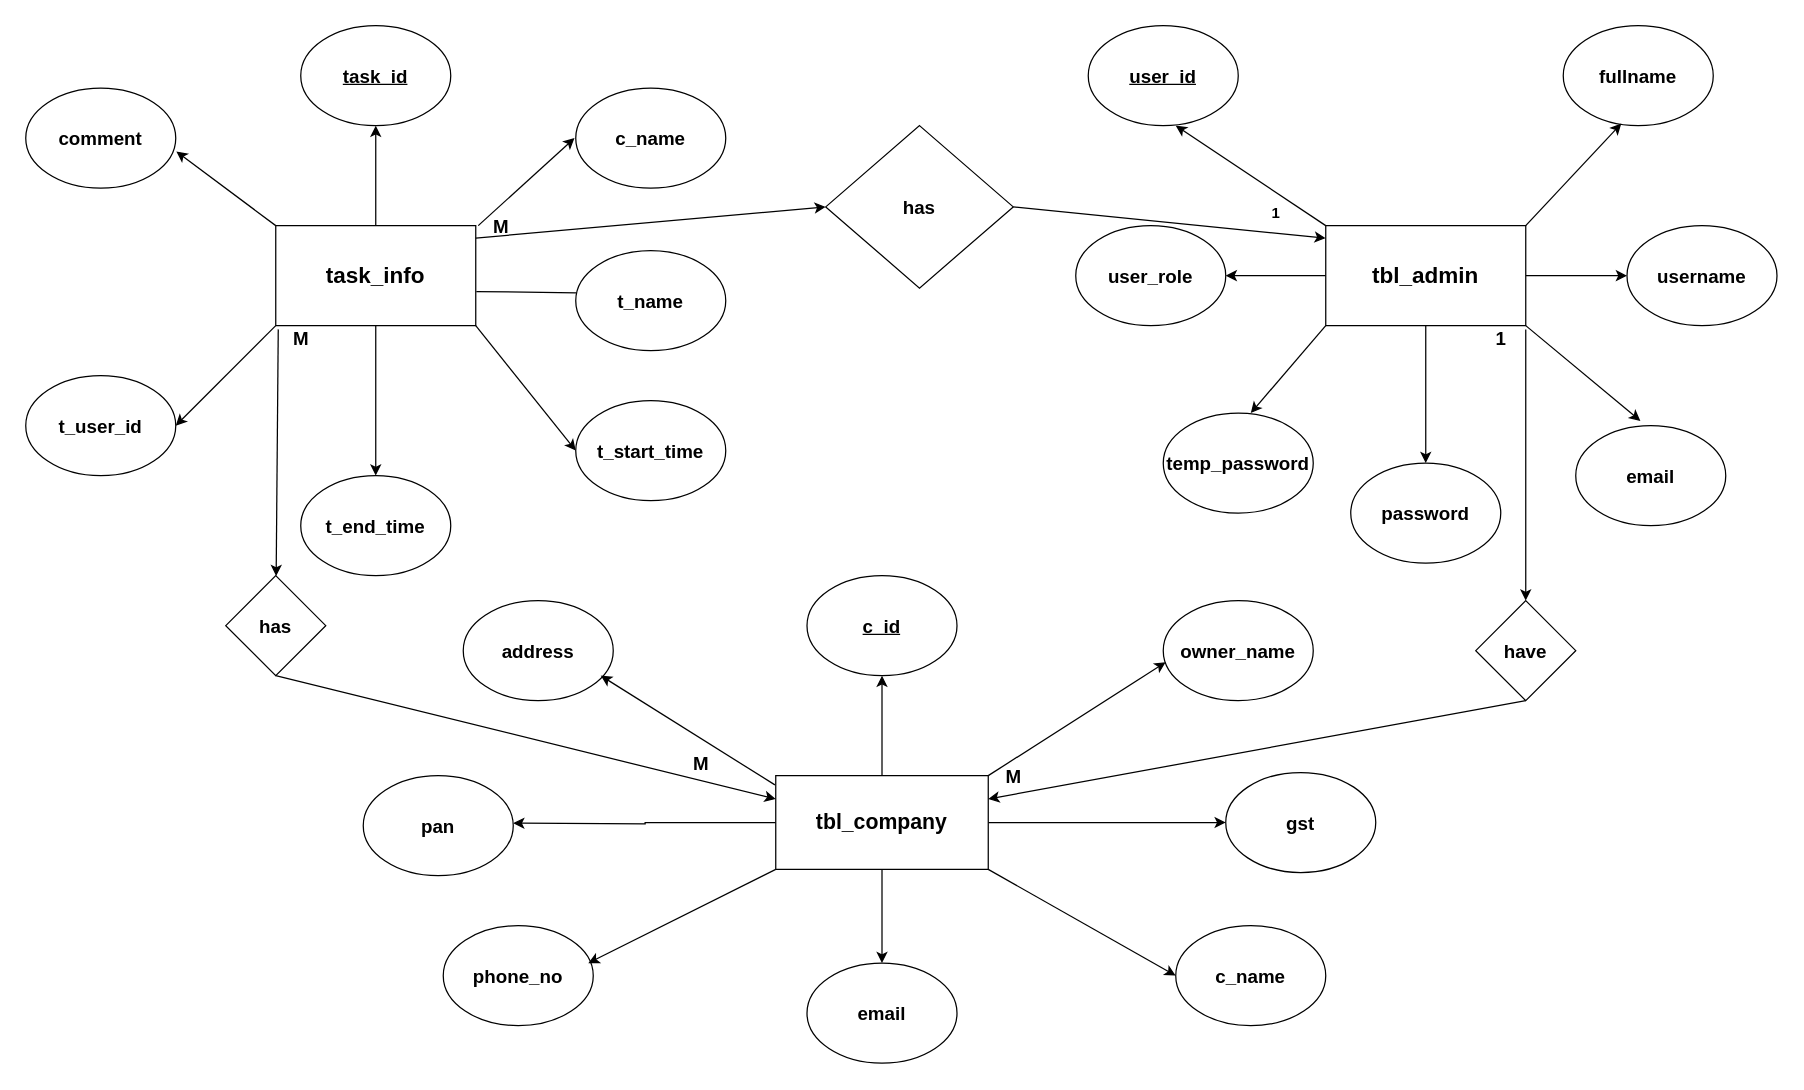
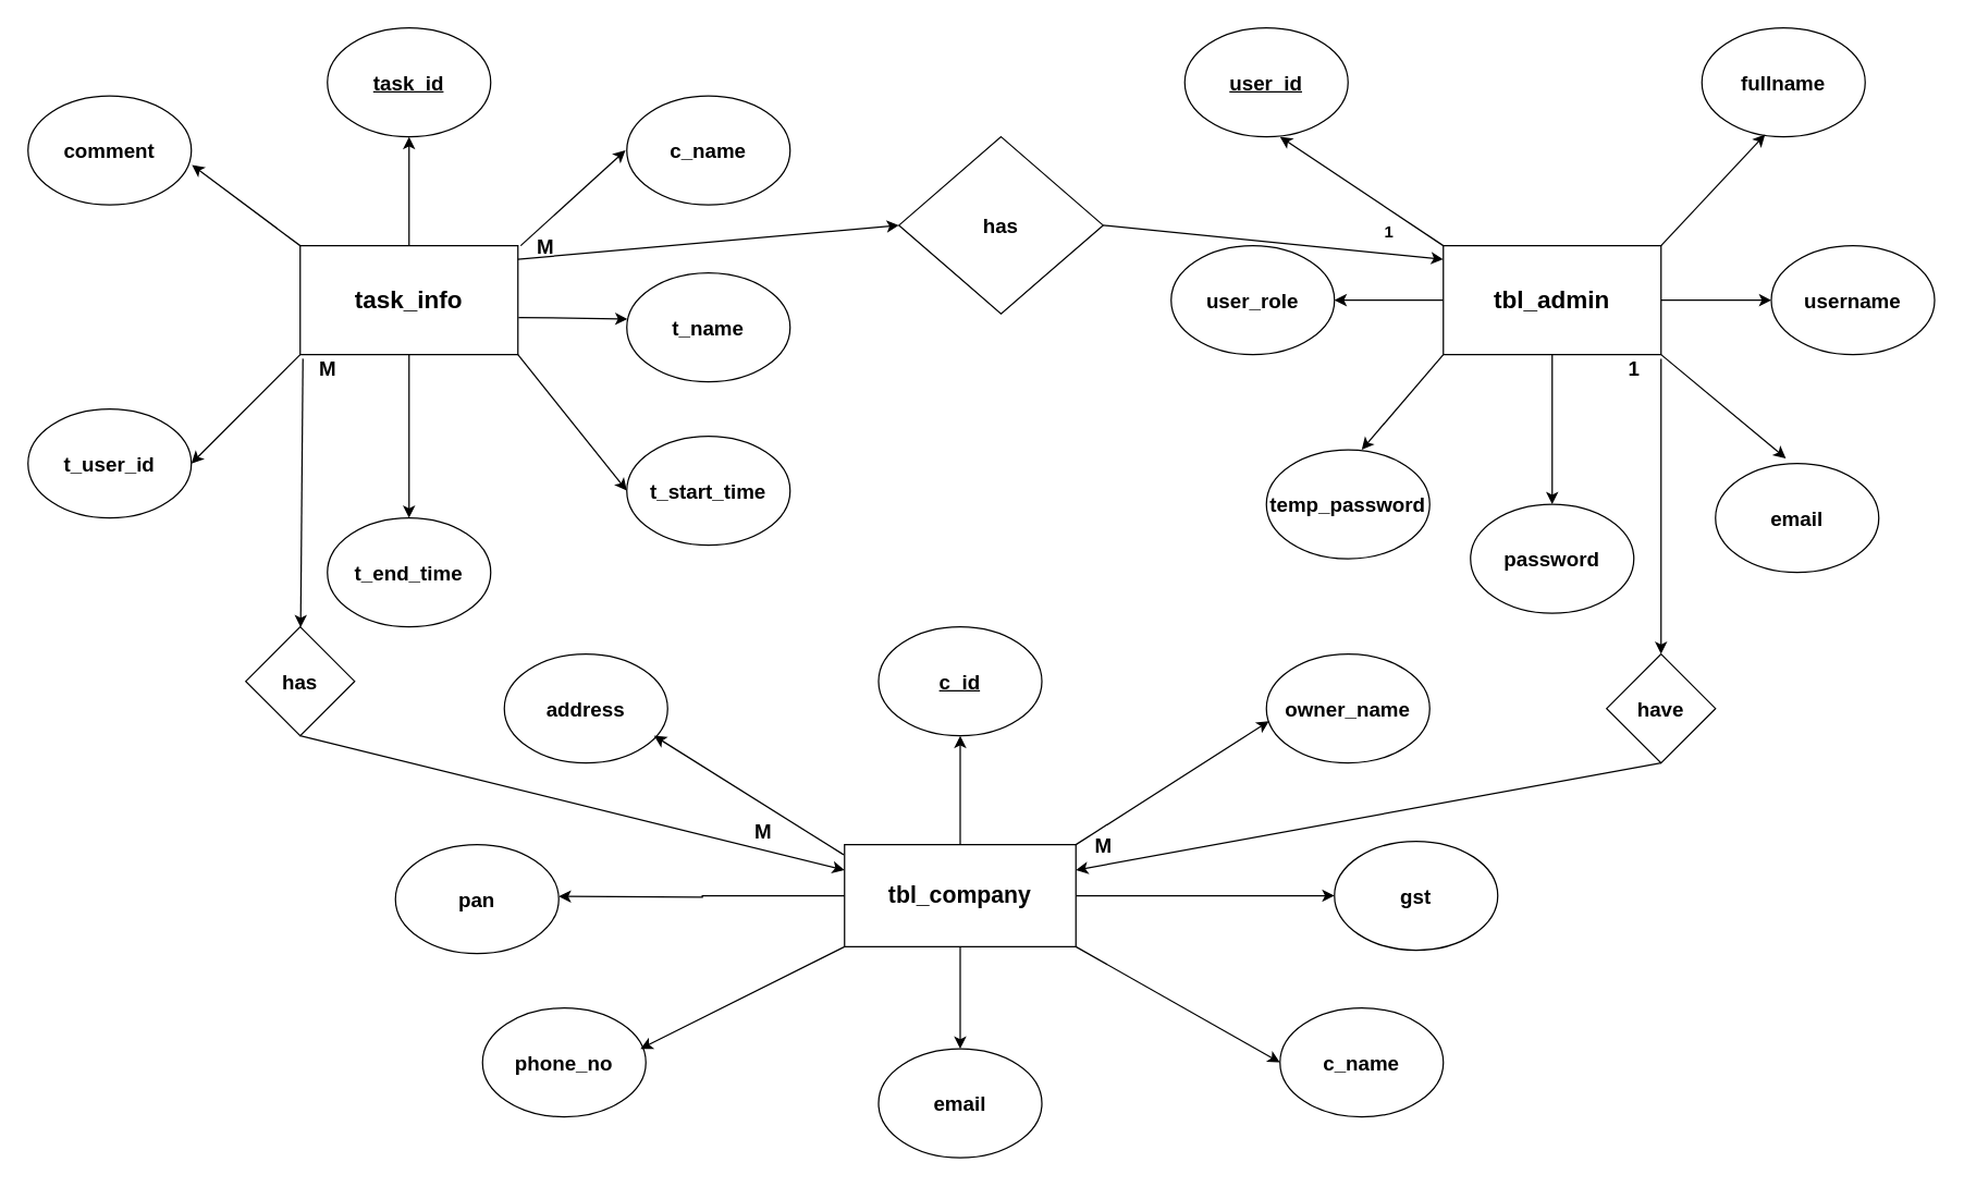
  <mxCell id="0" />
  <mxCell id="1" parent="0" />
  <mxCell id="2" style="edgeStyle=orthogonalEdgeStyle;rounded=0;orthogonalLoop=1;jettySize=auto;html=1;exitX=0.5;exitY=1;exitDx=0;exitDy=0;entryX=0.5;entryY=0;entryDx=0;entryDy=0;" edge="1" parent="1" source="4" target="11"><mxGeometry relative="1" as="geometry" /></mxCell>
  <mxCell id="3" style="edgeStyle=orthogonalEdgeStyle;rounded=0;orthogonalLoop=1;jettySize=auto;html=1;exitX=0.5;exitY=0;exitDx=0;exitDy=0;entryX=0.5;entryY=1;entryDx=0;entryDy=0;" edge="1" parent="1" source="4" target="6"><mxGeometry relative="1" as="geometry" /></mxCell>
  <mxCell id="4" value="&lt;b&gt;&lt;font style=&quot;font-size: 18px&quot;&gt;task_info&lt;/font&gt;&lt;/b&gt;" style="rounded=0;whiteSpace=wrap;html=1;" vertex="1" parent="1"><mxGeometry x="220" y="180" width="160" height="80" as="geometry" /></mxCell>
  <mxCell id="5" value="&lt;b&gt;&lt;font style=&quot;font-size: 15px&quot;&gt;comment&lt;/font&gt;&lt;/b&gt;" style="ellipse;whiteSpace=wrap;html=1;" vertex="1" parent="1"><mxGeometry x="20" y="70" width="120" height="80" as="geometry" /></mxCell>
  <mxCell id="6" value="&lt;b&gt;&lt;u&gt;&lt;font style=&quot;font-size: 15px&quot;&gt;task_id&lt;/font&gt;&lt;/u&gt;&lt;/b&gt;" style="ellipse;whiteSpace=wrap;html=1;" vertex="1" parent="1"><mxGeometry x="240" width="120" height="80" as="geometry" y="20" /></mxCell>
  <mxCell id="7" value="&lt;font style=&quot;font-size: 15px&quot;&gt;&lt;b&gt;c_name&lt;/b&gt;&lt;/font&gt;" style="ellipse;whiteSpace=wrap;html=1;" vertex="1" parent="1"><mxGeometry x="460" y="70" width="120" height="80" as="geometry" /></mxCell>
  <mxCell id="8" value="&lt;b&gt;&lt;font style=&quot;font-size: 15px&quot;&gt;t_start_time&lt;/font&gt;&lt;/b&gt;" style="ellipse;whiteSpace=wrap;html=1;" vertex="1" parent="1"><mxGeometry x="460" y="320" width="120" height="80" as="geometry" /></mxCell>
  <mxCell id="9" value="&lt;b&gt;&lt;font style=&quot;font-size: 15px&quot;&gt;t_name&lt;/font&gt;&lt;/b&gt;" style="ellipse;whiteSpace=wrap;html=1;" vertex="1" parent="1"><mxGeometry x="460" y="200" width="120" height="80" as="geometry" /></mxCell>
  <mxCell id="10" value="&lt;b&gt;&lt;font style=&quot;font-size: 15px&quot;&gt;t_user_id&lt;/font&gt;&lt;/b&gt;" style="ellipse;whiteSpace=wrap;html=1;" vertex="1" parent="1"><mxGeometry x="20" y="300" width="120" height="80" as="geometry" /></mxCell>
  <mxCell id="11" value="&lt;b&gt;&lt;font style=&quot;font-size: 15px&quot;&gt;t_end_time&lt;/font&gt;&lt;/b&gt;" style="ellipse;whiteSpace=wrap;html=1;" vertex="1" parent="1"><mxGeometry x="240" y="380" width="120" height="80" as="geometry" /></mxCell>
- <mxCell id="12" value="" style="endArrow=none;html=1;exitX=1.003;exitY=0.659;exitDx=0;exitDy=0;exitPerimeter=0;entryX=0.004;entryY=0.423;entryDx=0;entryDy=0;entryPerimeter=0;" edge="1" parent="1" source="4" target="9"><mxGeometry width="50" height="50" relative="1" as="geometry"><mxPoint x="390" y="270" as="sourcePoint" /><mxPoint x="470" y="390" as="targetPoint" /></mxGeometry></mxCell>
+ <mxCell id="12" value="" style="endArrow=classic;html=1;exitX=1.003;exitY=0.659;exitDx=0;exitDy=0;exitPerimeter=0;entryX=0.004;entryY=0.423;entryDx=0;entryDy=0;entryPerimeter=0;" edge="1" parent="1" source="4" target="9"><mxGeometry width="50" height="50" relative="1" as="geometry"><mxPoint x="390" y="270" as="sourcePoint" /><mxPoint x="470" y="390" as="targetPoint" /></mxGeometry></mxCell>
  <mxCell id="13" value="" style="endArrow=classic;html=1;exitX=1;exitY=1;exitDx=0;exitDy=0;entryX=0;entryY=0.5;entryDx=0;entryDy=0;" edge="1" parent="1" source="4" target="8"><mxGeometry width="50" height="50" relative="1" as="geometry"><mxPoint x="390.48" y="242.72" as="sourcePoint" /><mxPoint x="470.48" y="243.84" as="targetPoint" /></mxGeometry></mxCell>
  <mxCell id="14" value="" style="endArrow=classic;html=1;" edge="1" parent="1"><mxGeometry width="50" height="50" relative="1" as="geometry"><mxPoint x="382" y="180" as="sourcePoint" /><mxPoint x="459" y="110" as="targetPoint" /></mxGeometry></mxCell>
  <mxCell id="15" value="" style="endArrow=classic;html=1;exitX=1;exitY=1;exitDx=0;exitDy=0;entryX=1;entryY=0.5;entryDx=0;entryDy=0;" edge="1" parent="1" target="10"><mxGeometry width="50" height="50" relative="1" as="geometry"><mxPoint x="220" y="260" as="sourcePoint" /><mxPoint x="300" y="360" as="targetPoint" /></mxGeometry></mxCell>
  <mxCell id="16" value="" style="endArrow=classic;html=1;exitX=0;exitY=0;exitDx=0;exitDy=0;entryX=1.004;entryY=0.634;entryDx=0;entryDy=0;entryPerimeter=0;" edge="1" parent="1" source="4" target="5"><mxGeometry width="50" height="50" relative="1" as="geometry"><mxPoint x="392" y="190" as="sourcePoint" /><mxPoint x="469" y="120" as="targetPoint" /></mxGeometry></mxCell>
  <mxCell id="17" style="edgeStyle=orthogonalEdgeStyle;rounded=0;orthogonalLoop=1;jettySize=auto;html=1;exitX=0;exitY=0.5;exitDx=0;exitDy=0;entryX=1;entryY=0.5;entryDx=0;entryDy=0;" edge="1" parent="1" source="20" target="25"><mxGeometry relative="1" as="geometry" /></mxCell>
  <mxCell id="18" style="edgeStyle=orthogonalEdgeStyle;rounded=0;orthogonalLoop=1;jettySize=auto;html=1;exitX=1;exitY=0.5;exitDx=0;exitDy=0;entryX=0;entryY=0.5;entryDx=0;entryDy=0;" edge="1" parent="1" source="20" target="22"><mxGeometry relative="1" as="geometry" /></mxCell>
  <mxCell id="19" style="edgeStyle=orthogonalEdgeStyle;rounded=0;orthogonalLoop=1;jettySize=auto;html=1;exitX=0.5;exitY=1;exitDx=0;exitDy=0;" edge="1" parent="1" source="20"><mxGeometry relative="1" as="geometry"><mxPoint x="1140" y="370" as="targetPoint" /></mxGeometry></mxCell>
  <mxCell id="20" value="&lt;span style=&quot;font-size: 18px&quot;&gt;&lt;b&gt;tbl_admin&lt;/b&gt;&lt;/span&gt;" style="rounded=0;whiteSpace=wrap;html=1;" vertex="1" parent="1"><mxGeometry x="1060" y="180" width="160" height="80" as="geometry" /></mxCell>
  <mxCell id="21" value="&lt;b&gt;&lt;font style=&quot;font-size: 15px&quot;&gt;&lt;u&gt;user_id&lt;/u&gt;&lt;/font&gt;&lt;/b&gt;" style="ellipse;whiteSpace=wrap;html=1;" vertex="1" parent="1"><mxGeometry x="870" width="120" height="80" as="geometry" y="20" /></mxCell>
  <mxCell id="22" value="&lt;font style=&quot;font-size: 15px&quot;&gt;&lt;b&gt;username&lt;/b&gt;&lt;/font&gt;" style="ellipse;whiteSpace=wrap;html=1;" vertex="1" parent="1"><mxGeometry x="1301" y="180" width="120" height="80" as="geometry" /></mxCell>
  <mxCell id="23" value="&lt;b&gt;&lt;font style=&quot;font-size: 15px&quot;&gt;email&lt;/font&gt;&lt;/b&gt;" style="ellipse;whiteSpace=wrap;html=1;" vertex="1" parent="1"><mxGeometry x="1260" y="340" width="120" height="80" as="geometry" /></mxCell>
  <mxCell id="24" value="&lt;b&gt;&lt;font style=&quot;font-size: 15px&quot;&gt;temp_password&lt;/font&gt;&lt;/b&gt;" style="ellipse;whiteSpace=wrap;html=1;" vertex="1" parent="1"><mxGeometry x="930" y="330" width="120" height="80" as="geometry" /></mxCell>
  <mxCell id="25" value="&lt;b&gt;&lt;font style=&quot;font-size: 15px&quot;&gt;user_role&lt;/font&gt;&lt;/b&gt;" style="ellipse;whiteSpace=wrap;html=1;" vertex="1" parent="1"><mxGeometry x="860" y="180" width="120" height="80" as="geometry" /></mxCell>
  <mxCell id="26" value="" style="endArrow=classic;html=1;exitX=0;exitY=1;exitDx=0;exitDy=0;" edge="1" parent="1" source="20"><mxGeometry width="50" height="50" relative="1" as="geometry"><mxPoint x="390" y="270" as="sourcePoint" /><mxPoint x="1000" y="330" as="targetPoint" /></mxGeometry></mxCell>
  <mxCell id="27" value="" style="endArrow=classic;html=1;exitX=1;exitY=1;exitDx=0;exitDy=0;entryX=0.431;entryY=-0.047;entryDx=0;entryDy=0;entryPerimeter=0;" edge="1" parent="1" source="20" target="23"><mxGeometry width="50" height="50" relative="1" as="geometry"><mxPoint x="1070" y="270" as="sourcePoint" /><mxPoint x="1010" y="340" as="targetPoint" /></mxGeometry></mxCell>
  <mxCell id="28" style="edgeStyle=orthogonalEdgeStyle;rounded=0;orthogonalLoop=1;jettySize=auto;html=1;exitX=0.5;exitY=0;exitDx=0;exitDy=0;entryX=0.5;entryY=1;entryDx=0;entryDy=0;" edge="1" parent="1" source="32" target="33"><mxGeometry relative="1" as="geometry" /></mxCell>
  <mxCell id="29" style="edgeStyle=orthogonalEdgeStyle;rounded=0;orthogonalLoop=1;jettySize=auto;html=1;exitX=0.5;exitY=1;exitDx=0;exitDy=0;" edge="1" parent="1" source="32"><mxGeometry relative="1" as="geometry"><mxPoint x="705" y="770" as="targetPoint" /></mxGeometry></mxCell>
  <mxCell id="30" style="edgeStyle=orthogonalEdgeStyle;rounded=0;orthogonalLoop=1;jettySize=auto;html=1;exitX=1;exitY=0.5;exitDx=0;exitDy=0;entryX=0;entryY=0.5;entryDx=0;entryDy=0;" edge="1" parent="1" source="32" target="47"><mxGeometry relative="1" as="geometry" /></mxCell>
  <mxCell id="31" style="edgeStyle=orthogonalEdgeStyle;rounded=0;orthogonalLoop=1;jettySize=auto;html=1;exitX=0;exitY=0.5;exitDx=0;exitDy=0;" edge="1" parent="1" source="32"><mxGeometry relative="1" as="geometry"><mxPoint x="410" y="658" as="targetPoint" /></mxGeometry></mxCell>
  <mxCell id="32" value="&lt;font style=&quot;font-size: 17px&quot;&gt;&lt;b&gt;tbl_company&lt;/b&gt;&lt;/font&gt;" style="rounded=0;whiteSpace=wrap;html=1;" vertex="1" parent="1"><mxGeometry x="620" y="620" width="170" height="75" as="geometry" /></mxCell>
  <mxCell id="33" value="&lt;b&gt;&lt;font style=&quot;font-size: 15px&quot;&gt;&lt;u&gt;c_id&lt;/u&gt;&lt;/font&gt;&lt;/b&gt;" style="ellipse;whiteSpace=wrap;html=1;" vertex="1" parent="1"><mxGeometry x="645" y="460" width="120" height="80" as="geometry" /></mxCell>
  <mxCell id="34" value="&lt;b&gt;&lt;font style=&quot;font-size: 15px&quot;&gt;email&lt;/font&gt;&lt;/b&gt;" style="ellipse;whiteSpace=wrap;html=1;" vertex="1" parent="1"><mxGeometry x="645" y="770" width="120" height="80" as="geometry" /></mxCell>
  <mxCell id="35" value="&lt;font style=&quot;font-size: 15px&quot;&gt;&lt;b&gt;address&lt;/b&gt;&lt;/font&gt;" style="ellipse;whiteSpace=wrap;html=1;" vertex="1" parent="1"><mxGeometry x="370" y="480" width="120" height="80" as="geometry" /></mxCell>
  <mxCell id="36" value="&lt;b&gt;&lt;font style=&quot;font-size: 15px&quot;&gt;phone_no&lt;/font&gt;&lt;/b&gt;" style="ellipse;whiteSpace=wrap;html=1;" vertex="1" parent="1"><mxGeometry x="354" y="740" width="120" height="80" as="geometry" /></mxCell>
  <mxCell id="37" value="&lt;font style=&quot;font-size: 15px&quot;&gt;&lt;b&gt;c_name&lt;/b&gt;&lt;/font&gt;" style="ellipse;whiteSpace=wrap;html=1;" vertex="1" parent="1"><mxGeometry x="940" y="740" width="120" height="80" as="geometry" /></mxCell>
  <mxCell id="38" value="&lt;b&gt;&lt;font style=&quot;font-size: 15px&quot;&gt;owner_name&lt;/font&gt;&lt;/b&gt;" style="ellipse;whiteSpace=wrap;html=1;" vertex="1" parent="1"><mxGeometry x="930" y="480" width="120" height="80" as="geometry" /></mxCell>
  <mxCell id="39" value="" style="endArrow=classic;html=1;exitX=0;exitY=1;exitDx=0;exitDy=0;entryX=0.967;entryY=0.375;entryDx=0;entryDy=0;entryPerimeter=0;" edge="1" parent="1" source="32" target="36"><mxGeometry width="50" height="50" relative="1" as="geometry"><mxPoint x="620" y="660" as="sourcePoint" /><mxPoint x="540" y="730" as="targetPoint" /></mxGeometry></mxCell>
  <mxCell id="40" value="" style="endArrow=classic;html=1;exitX=-0.004;exitY=0.099;exitDx=0;exitDy=0;exitPerimeter=0;" edge="1" parent="1" source="32"><mxGeometry width="50" height="50" relative="1" as="geometry"><mxPoint x="630" y="670" as="sourcePoint" /><mxPoint x="480" y="540" as="targetPoint" /></mxGeometry></mxCell>
  <mxCell id="41" value="" style="endArrow=classic;html=1;exitX=1;exitY=1;exitDx=0;exitDy=0;entryX=0;entryY=0.5;entryDx=0;entryDy=0;" edge="1" parent="1" source="32" target="37"><mxGeometry width="50" height="50" relative="1" as="geometry"><mxPoint x="630" y="705" as="sourcePoint" /><mxPoint x="540.04" y="740" as="targetPoint" /></mxGeometry></mxCell>
  <mxCell id="42" value="" style="endArrow=classic;html=1;exitX=1;exitY=0;exitDx=0;exitDy=0;entryX=0.016;entryY=0.616;entryDx=0;entryDy=0;entryPerimeter=0;" edge="1" parent="1" source="32" target="38"><mxGeometry width="50" height="50" relative="1" as="geometry"><mxPoint x="629.32" y="637.425" as="sourcePoint" /><mxPoint x="530" y="590" as="targetPoint" /></mxGeometry></mxCell>
  <mxCell id="43" value="&lt;b&gt;&lt;font style=&quot;font-size: 15px&quot;&gt;password&lt;/font&gt;&lt;/b&gt;" style="ellipse;whiteSpace=wrap;html=1;" vertex="1" parent="1"><mxGeometry x="1080" y="370" width="120" height="80" as="geometry" /></mxCell>
  <mxCell id="44" value="&lt;b&gt;&lt;font style=&quot;font-size: 15px&quot;&gt;fullname&lt;/font&gt;&lt;/b&gt;" style="ellipse;whiteSpace=wrap;html=1;" vertex="1" parent="1"><mxGeometry x="1250" width="120" height="80" as="geometry" y="20" /></mxCell>
  <mxCell id="45" value="" style="endArrow=classic;html=1;exitX=0;exitY=0;exitDx=0;exitDy=0;" edge="1" parent="1" source="20"><mxGeometry width="50" height="50" relative="1" as="geometry"><mxPoint x="990" y="180" as="sourcePoint" /><mxPoint x="940" y="100" as="targetPoint" /></mxGeometry></mxCell>
  <mxCell id="46" value="" style="endArrow=classic;html=1;exitX=1;exitY=0;exitDx=0;exitDy=0;entryX=0.387;entryY=0.979;entryDx=0;entryDy=0;entryPerimeter=0;" edge="1" parent="1" source="20" target="44"><mxGeometry width="50" height="50" relative="1" as="geometry"><mxPoint x="1070" y="190" as="sourcePoint" /><mxPoint x="1000" y="110" as="targetPoint" /></mxGeometry></mxCell>
  <mxCell id="47" value="&lt;span style=&quot;font-size: 15px&quot;&gt;&lt;b&gt;gst&lt;/b&gt;&lt;/span&gt;" style="ellipse;whiteSpace=wrap;html=1;" vertex="1" parent="1"><mxGeometry x="980" y="617.5" width="120" height="80" as="geometry" /></mxCell>
  <mxCell id="48" value="&lt;font style=&quot;font-size: 15px&quot;&gt;&lt;b&gt;pan&lt;/b&gt;&lt;/font&gt;" style="ellipse;whiteSpace=wrap;html=1;" vertex="1" parent="1"><mxGeometry x="290" y="620" width="120" height="80" as="geometry" /></mxCell>
  <mxCell id="49" value="" style="endArrow=classic;html=1;" edge="1" parent="1" target="50"><mxGeometry width="50" height="50" relative="1" as="geometry"><mxPoint x="222" y="263" as="sourcePoint" /><mxPoint x="230" y="530" as="targetPoint" /></mxGeometry></mxCell>
  <mxCell id="50" value="&lt;font style=&quot;font-size: 15px&quot;&gt;&lt;b&gt;has&lt;/b&gt;&lt;/font&gt;" style="rhombus;whiteSpace=wrap;html=1;" vertex="1" parent="1"><mxGeometry x="180" y="460" width="80" height="80" as="geometry" /></mxCell>
  <mxCell id="51" value="" style="endArrow=classic;html=1;exitX=0.5;exitY=1;exitDx=0;exitDy=0;entryX=0;entryY=0.25;entryDx=0;entryDy=0;" edge="1" parent="1" source="50" target="32"><mxGeometry width="50" height="50" relative="1" as="geometry"><mxPoint x="700" y="370" as="sourcePoint" /><mxPoint x="750" y="320" as="targetPoint" /></mxGeometry></mxCell>
  <mxCell id="52" value="&lt;b&gt;&lt;font style=&quot;font-size: 15px&quot;&gt;M&lt;/font&gt;&lt;/b&gt;" style="text;html=1;align=center;verticalAlign=middle;resizable=0;points=[];autosize=1;strokeColor=none;" vertex="1" parent="1"><mxGeometry x="545" y="600" width="30" height="20" as="geometry" /></mxCell>
  <mxCell id="53" value="&lt;b&gt;&lt;font style=&quot;font-size: 15px&quot;&gt;M&lt;/font&gt;&lt;/b&gt;" style="text;html=1;align=center;verticalAlign=middle;resizable=0;points=[];autosize=1;strokeColor=none;" vertex="1" parent="1"><mxGeometry x="225" y="260" width="30" height="20" as="geometry" /></mxCell>
  <mxCell id="54" value="" style="endArrow=classic;html=1;" edge="1" parent="1" target="55"><mxGeometry width="50" height="50" relative="1" as="geometry"><mxPoint x="1220" y="263" as="sourcePoint" /><mxPoint x="1220" y="520" as="targetPoint" /></mxGeometry></mxCell>
  <mxCell id="55" value="&lt;b&gt;&lt;font style=&quot;font-size: 15px&quot;&gt;have&lt;/font&gt;&lt;/b&gt;" style="rhombus;whiteSpace=wrap;html=1;" vertex="1" parent="1"><mxGeometry x="1180" y="480" width="80" height="80" as="geometry" /></mxCell>
  <mxCell id="56" value="" style="endArrow=classic;html=1;exitX=0.5;exitY=1;exitDx=0;exitDy=0;entryX=1;entryY=0.25;entryDx=0;entryDy=0;" edge="1" parent="1" source="55" target="32"><mxGeometry width="50" height="50" relative="1" as="geometry"><mxPoint x="700" y="490" as="sourcePoint" /><mxPoint x="750" y="440" as="targetPoint" /></mxGeometry></mxCell>
  <mxCell id="57" value="&lt;b&gt;&lt;font style=&quot;font-size: 15px&quot;&gt;M&lt;/font&gt;&lt;/b&gt;" style="text;html=1;align=center;verticalAlign=middle;resizable=0;points=[];autosize=1;strokeColor=none;" vertex="1" parent="1"><mxGeometry x="795" y="610" width="30" height="20" as="geometry" /></mxCell>
  <mxCell id="58" value="&lt;b&gt;&lt;font style=&quot;font-size: 15px&quot;&gt;1&lt;/font&gt;&lt;/b&gt;" style="text;html=1;align=center;verticalAlign=middle;resizable=0;points=[];autosize=1;strokeColor=none;" vertex="1" parent="1"><mxGeometry x="1190" y="260" width="20" height="20" as="geometry" /></mxCell>
  <mxCell id="59" value="" style="endArrow=classic;html=1;exitX=1;exitY=0.125;exitDx=0;exitDy=0;exitPerimeter=0;entryX=0;entryY=0.5;entryDx=0;entryDy=0;" edge="1" parent="1" source="4" target="60"><mxGeometry width="50" height="50" relative="1" as="geometry"><mxPoint x="700" y="360" as="sourcePoint" /><mxPoint x="660" y="190" as="targetPoint" /></mxGeometry></mxCell>
  <mxCell id="60" value="&lt;b&gt;&lt;font style=&quot;font-size: 15px&quot;&gt;has&lt;/font&gt;&lt;/b&gt;" style="rhombus;whiteSpace=wrap;html=1;" vertex="1" parent="1"><mxGeometry x="660" y="100" width="150" height="130" as="geometry" /></mxCell>
  <mxCell id="61" value="" style="endArrow=classic;html=1;exitX=1;exitY=0.5;exitDx=0;exitDy=0;" edge="1" parent="1" source="60"><mxGeometry width="50" height="50" relative="1" as="geometry"><mxPoint x="1040" y="160" as="sourcePoint" /><mxPoint x="1060" y="190" as="targetPoint" /></mxGeometry></mxCell>
  <mxCell id="62" value="&lt;b&gt;&lt;font style=&quot;font-size: 15px&quot;&gt;M&lt;/font&gt;&lt;/b&gt;" style="text;html=1;align=center;verticalAlign=middle;resizable=0;points=[];autosize=1;strokeColor=none;" vertex="1" parent="1"><mxGeometry x="385" y="170" width="30" height="20" as="geometry" /></mxCell>
  <mxCell id="63" value="&lt;b&gt;1&lt;/b&gt;" style="text;html=1;align=center;verticalAlign=middle;resizable=0;points=[];autosize=1;strokeColor=none;" vertex="1" parent="1"><mxGeometry x="1010" y="160" width="20" height="20" as="geometry" /></mxCell>
